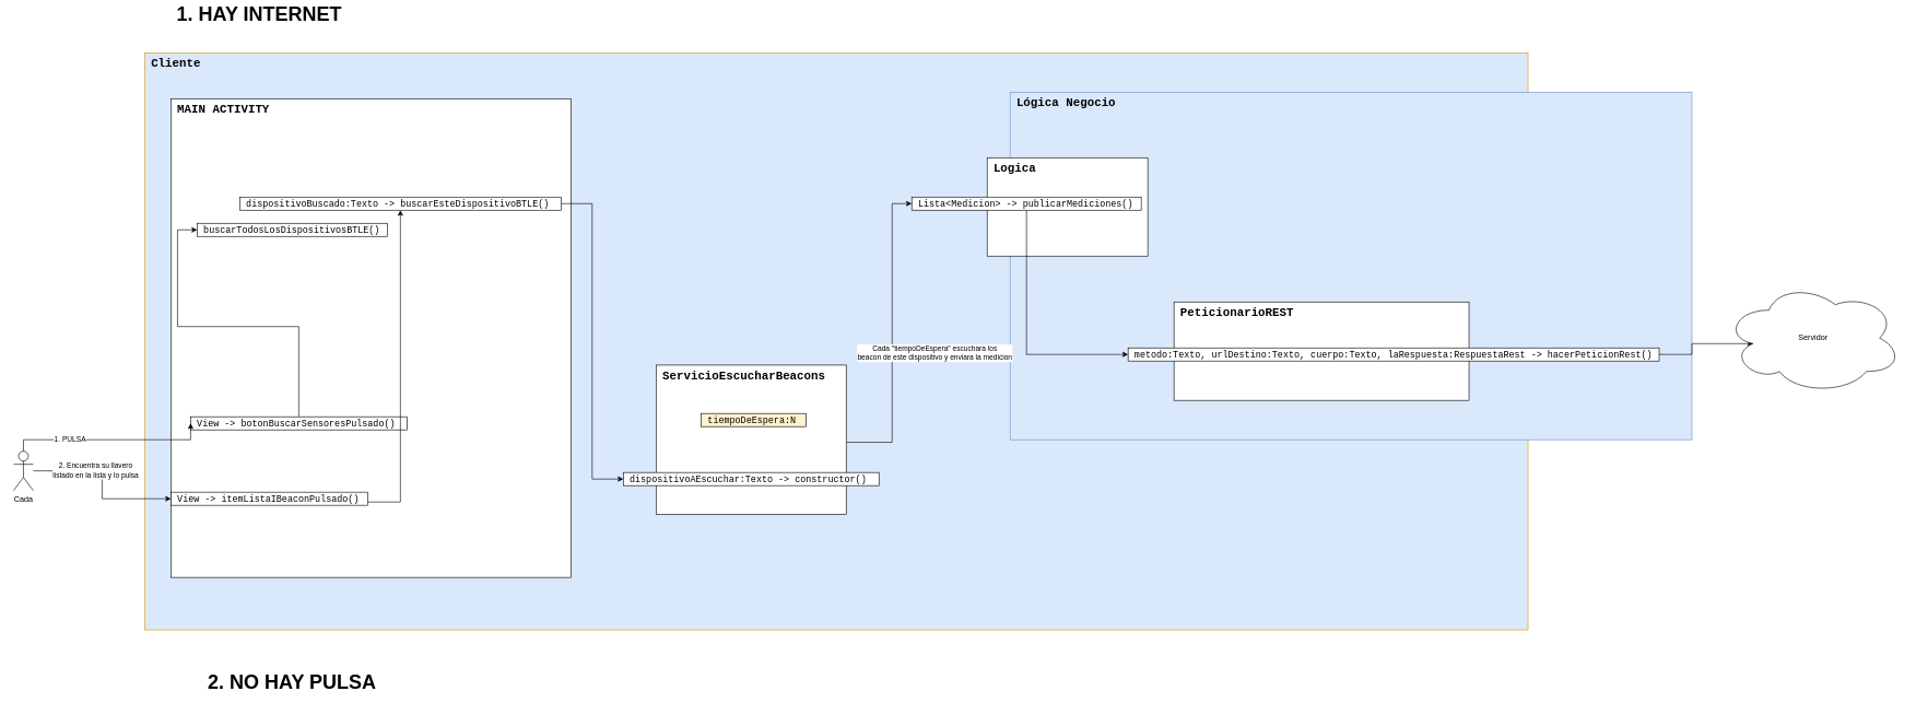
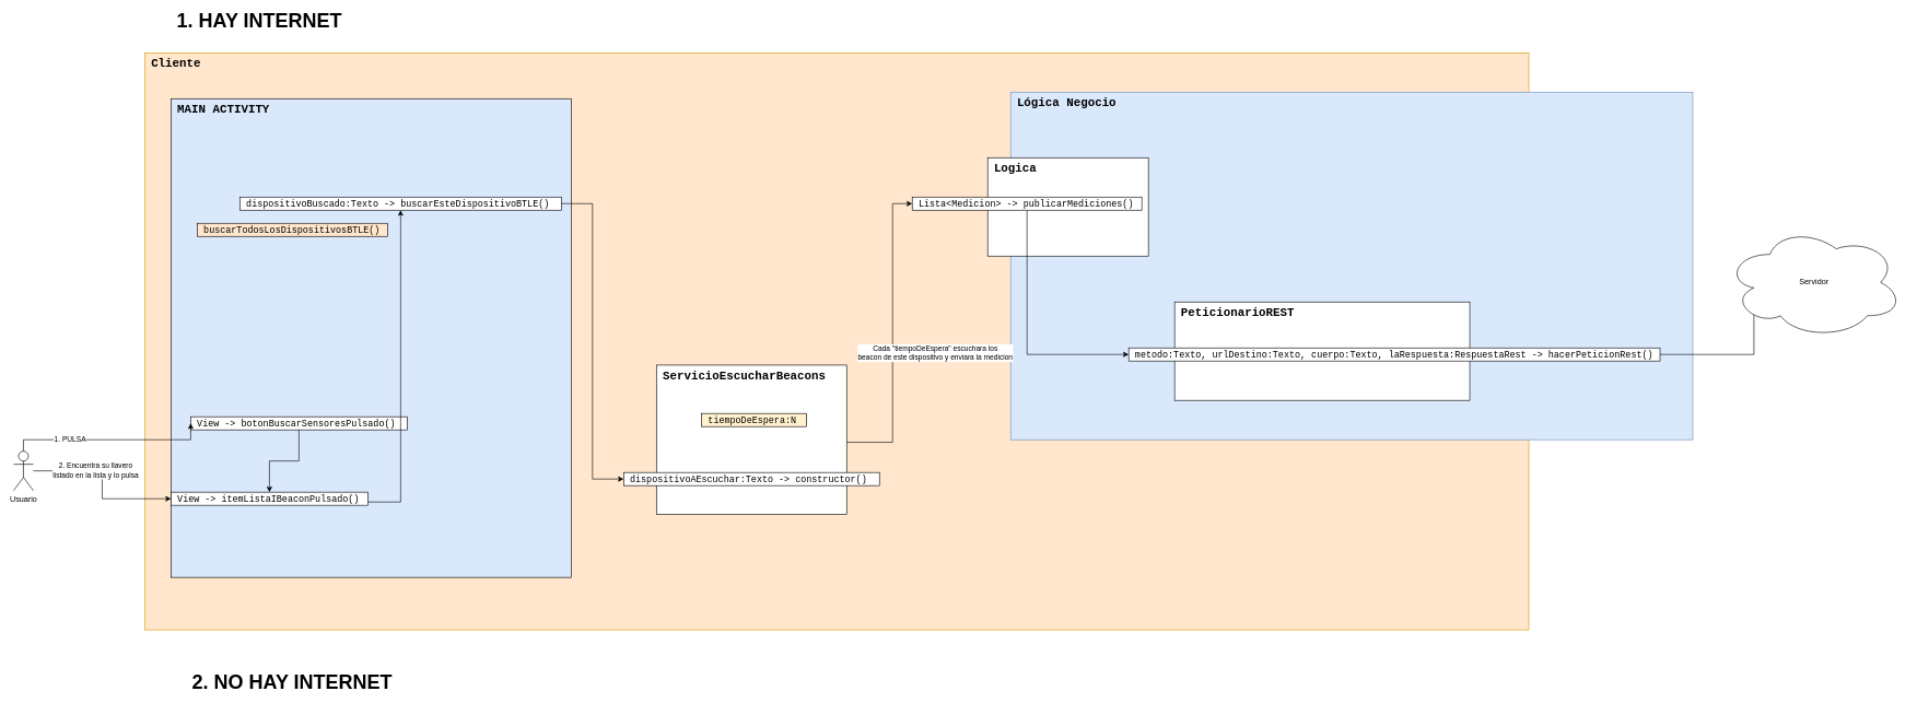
  <mxCell id="0" />
  <mxCell id="1" parent="0" />
- <mxCell id="2" value="&lt;font face=&quot;Courier New&quot; size=&quot;1&quot;&gt;&lt;b style=&quot;font-size: 18px&quot;&gt;Cliente&lt;/b&gt;&lt;/font&gt;" style="rounded=0;whiteSpace=wrap;html=1;align=left;verticalAlign=top;spacingLeft=8;fillColor=#dae8fc;strokeColor=#d79b00;" parent="1" vertex="1"><mxGeometry x="220" y="80" width="2110" height="880" as="geometry" /></mxCell>
+ <mxCell id="2" value="&lt;font face=&quot;Courier New&quot; size=&quot;1&quot;&gt;&lt;b style=&quot;font-size: 18px&quot;&gt;Cliente&lt;/b&gt;&lt;/font&gt;" style="rounded=0;whiteSpace=wrap;html=1;align=left;verticalAlign=top;spacingLeft=8;fillColor=#ffe6cc;strokeColor=#d79b00;" parent="1" vertex="1"><mxGeometry x="220" y="80" width="2110" height="880" as="geometry" /></mxCell>
  <mxCell id="3" value="&lt;font face=&quot;Courier New&quot; size=&quot;1&quot;&gt;&lt;b style=&quot;font-size: 18px&quot;&gt;Lógica Negocio&lt;/b&gt;&lt;/font&gt;" style="rounded=0;whiteSpace=wrap;html=1;align=left;verticalAlign=top;spacingLeft=8;fillColor=#dae8fc;strokeColor=#6c8ebf;" parent="1" vertex="1"><mxGeometry x="1540" y="140" width="1040" height="530" as="geometry" /></mxCell>
- <mxCell id="4" value="&lt;font face=&quot;Courier New&quot; size=&quot;1&quot;&gt;&lt;b style=&quot;font-size: 18px&quot;&gt;MAIN ACTIVITY&lt;/b&gt;&lt;/font&gt;" style="rounded=0;whiteSpace=wrap;html=1;align=left;verticalAlign=top;spacingLeft=8;" parent="1" vertex="1"><mxGeometry x="260" y="150" width="610" height="730" as="geometry" /></mxCell>
- <mxCell id="5" value="&lt;font style=&quot;font-size: 14px&quot;&gt;buscarTodosLosDispositivosBTLE()&lt;/font&gt;" style="rounded=0;whiteSpace=wrap;html=1;align=left;fontFamily=Courier New;autosize=1;spacingTop=2;spacingLeft=8;" parent="1" vertex="1"><mxGeometry x="300" y="340" width="290" height="20" as="geometry" /></mxCell>
+ <mxCell id="4" value="&lt;font face=&quot;Courier New&quot; size=&quot;1&quot;&gt;&lt;b style=&quot;font-size: 18px&quot;&gt;MAIN ACTIVITY&lt;/b&gt;&lt;/font&gt;" style="rounded=0;whiteSpace=wrap;html=1;align=left;verticalAlign=top;spacingLeft=8;fillColor=#dae8fc;" parent="1" vertex="1"><mxGeometry x="260" y="150" width="610" height="730" as="geometry" /></mxCell>
+ <mxCell id="5" value="&lt;font style=&quot;font-size: 14px&quot;&gt;buscarTodosLosDispositivosBTLE()&lt;/font&gt;" style="rounded=0;whiteSpace=wrap;html=1;align=left;fontFamily=Courier New;autosize=1;spacingTop=2;spacingLeft=8;fillColor=#ffe6cc;" parent="1" vertex="1"><mxGeometry x="300" y="340" width="290" height="20" as="geometry" /></mxCell>
  <mxCell id="6" style="edgeStyle=orthogonalEdgeStyle;rounded=0;orthogonalLoop=1;jettySize=auto;html=1;entryX=0;entryY=0.5;entryDx=0;entryDy=0;" parent="1" source="7" target="11" edge="1"><mxGeometry relative="1" as="geometry" /></mxCell>
  <mxCell id="7" value="&lt;font style=&quot;font-size: 14px&quot;&gt;dispositivoBuscado:Texto -&amp;gt; buscarEsteDispositivoBTLE()&lt;/font&gt;" style="rounded=0;whiteSpace=wrap;html=1;align=left;fontFamily=Courier New;autosize=1;spacingTop=2;spacingLeft=8;" parent="1" vertex="1"><mxGeometry x="365" y="300" width="490" height="20" as="geometry" /></mxCell>
  <mxCell id="8" style="edgeStyle=orthogonalEdgeStyle;rounded=0;orthogonalLoop=1;jettySize=auto;html=1;entryX=0;entryY=0.5;entryDx=0;entryDy=0;" parent="1" source="10" target="17" edge="1"><mxGeometry relative="1" as="geometry"><Array as="points"><mxPoint x="1360" y="674" /><mxPoint x="1360" y="310" /></Array></mxGeometry></mxCell>
  <mxCell id="9" value="Cada &quot;tiempoDeEspera&quot; escuchara los &lt;br&gt;beacon de este dispositivo y enviara la medicion" style="edgeLabel;html=1;align=center;verticalAlign=middle;resizable=0;points=[];" parent="8" vertex="1" connectable="0"><mxGeometry x="-0.596" y="1" relative="1" as="geometry"><mxPoint x="65" y="-113" as="offset" /></mxGeometry></mxCell>
  <mxCell id="10" value="&lt;font face=&quot;Courier New&quot; size=&quot;1&quot;&gt;&lt;b style=&quot;font-size: 18px&quot;&gt;ServicioEscucharBeacons&lt;/b&gt;&lt;/font&gt;" style="rounded=0;whiteSpace=wrap;html=1;align=left;verticalAlign=top;spacingLeft=8;" parent="1" vertex="1"><mxGeometry x="1000" y="556.25" width="290" height="227.5" as="geometry" /></mxCell>
  <mxCell id="11" value="&lt;font style=&quot;font-size: 14px&quot;&gt;dispositivoAEscuchar:Texto -&amp;gt; constructor()&lt;/font&gt;" style="rounded=0;whiteSpace=wrap;html=1;align=left;fontFamily=Courier New;autosize=1;spacingTop=2;spacingLeft=8;" parent="1" vertex="1"><mxGeometry x="950" y="720" width="390" height="20" as="geometry" /></mxCell>
- <mxCell id="12" style="edgeStyle=orthogonalEdgeStyle;rounded=0;orthogonalLoop=1;jettySize=auto;html=1;entryX=0;entryY=0.5;entryDx=0;entryDy=0;" parent="1" source="13" target="5" edge="1"><mxGeometry relative="1" as="geometry" /></mxCell>
+ <mxCell id="12" style="edgeStyle=orthogonalEdgeStyle;rounded=0;orthogonalLoop=1;jettySize=auto;html=1;" parent="1" source="13" target="22" edge="1"><mxGeometry relative="1" as="geometry" /></mxCell>
  <mxCell id="13" value="&lt;font style=&quot;font-size: 14px&quot;&gt;View -&amp;gt; botonBuscarSensoresPulsado()&lt;/font&gt;" style="rounded=0;whiteSpace=wrap;html=1;align=left;fontFamily=Courier New;autosize=1;spacingTop=2;spacingLeft=8;" parent="1" vertex="1"><mxGeometry x="290" y="635" width="330" height="20" as="geometry" /></mxCell>
  <mxCell id="14" value="&lt;span style=&quot;font-size: 14px&quot;&gt;tiempoDeEspera:N&lt;br&gt;&lt;/span&gt;" style="rounded=0;whiteSpace=wrap;html=1;align=left;fontFamily=Courier New;autosize=1;spacingTop=2;spacingLeft=8;fillColor=#fff2cc;" parent="1" vertex="1"><mxGeometry x="1069" y="630" width="160" height="20" as="geometry" /></mxCell>
  <mxCell id="15" value="&lt;font face=&quot;Courier New&quot; size=&quot;1&quot;&gt;&lt;b style=&quot;font-size: 18px&quot;&gt;Logica&lt;/b&gt;&lt;/font&gt;" style="rounded=0;whiteSpace=wrap;html=1;align=left;verticalAlign=top;spacingLeft=8;" parent="1" vertex="1"><mxGeometry x="1505" y="240" width="245" height="150" as="geometry" /></mxCell>
  <mxCell id="16" style="edgeStyle=orthogonalEdgeStyle;rounded=0;orthogonalLoop=1;jettySize=auto;html=1;entryX=0;entryY=0.5;entryDx=0;entryDy=0;" parent="1" source="17" target="20" edge="1"><mxGeometry relative="1" as="geometry" /></mxCell>
  <mxCell id="17" value="&lt;span style=&quot;font-size: 14px&quot;&gt;Lista&amp;lt;Medicion&amp;gt; -&amp;gt; publicarMediciones()&lt;br&gt;&lt;/span&gt;" style="rounded=0;whiteSpace=wrap;html=1;align=left;fontFamily=Courier New;autosize=1;spacingTop=2;spacingLeft=8;" parent="1" vertex="1"><mxGeometry x="1390" y="300" width="350" height="20" as="geometry" /></mxCell>
  <mxCell id="18" value="&lt;font face=&quot;Courier New&quot; size=&quot;1&quot;&gt;&lt;b style=&quot;font-size: 18px&quot;&gt;PeticionarioREST&lt;/b&gt;&lt;/font&gt;" style="rounded=0;whiteSpace=wrap;html=1;align=left;verticalAlign=top;spacingLeft=8;" parent="1" vertex="1"><mxGeometry x="1790" y="460" width="450" height="150" as="geometry" /></mxCell>
  <mxCell id="19" style="edgeStyle=orthogonalEdgeStyle;rounded=0;orthogonalLoop=1;jettySize=auto;html=1;entryX=0.16;entryY=0.55;entryDx=0;entryDy=0;entryPerimeter=0;" parent="1" source="20" target="28" edge="1"><mxGeometry relative="1" as="geometry" /></mxCell>
  <mxCell id="20" value="&lt;span style=&quot;font-size: 14px&quot;&gt;metodo:Texto, urlDestino:Texto, cuerpo:Texto, laRespuesta:RespuestaRest -&amp;gt; hacerPeticionRest()&lt;br&gt;&lt;/span&gt;" style="rounded=0;whiteSpace=wrap;html=1;align=left;fontFamily=Courier New;autosize=1;spacingTop=2;spacingLeft=8;" parent="1" vertex="1"><mxGeometry x="1720" y="530" width="810" height="20" as="geometry" /></mxCell>
  <mxCell id="21" style="edgeStyle=orthogonalEdgeStyle;rounded=0;orthogonalLoop=1;jettySize=auto;html=1;exitX=1;exitY=0.75;exitDx=0;exitDy=0;" parent="1" source="22" target="7" edge="1"><mxGeometry relative="1" as="geometry" /></mxCell>
  <mxCell id="22" value="&lt;font style=&quot;font-size: 14px&quot;&gt;View -&amp;gt; itemListaIBeaconPulsado()&lt;/font&gt;" style="rounded=0;whiteSpace=wrap;html=1;align=left;fontFamily=Courier New;autosize=1;spacingTop=2;spacingLeft=8;" parent="1" vertex="1"><mxGeometry x="260" y="750" width="300" height="20" as="geometry" /></mxCell>
  <mxCell id="23" style="edgeStyle=orthogonalEdgeStyle;rounded=0;orthogonalLoop=1;jettySize=auto;html=1;entryX=0;entryY=0.5;entryDx=0;entryDy=0;" parent="1" source="27" target="13" edge="1"><mxGeometry relative="1" as="geometry"><Array as="points"><mxPoint x="35" y="670" /></Array></mxGeometry></mxCell>
  <mxCell id="24" value="1. PULSA" style="edgeLabel;html=1;align=center;verticalAlign=middle;resizable=0;points=[];" parent="23" vertex="1" connectable="0"><mxGeometry x="-0.411" y="1" relative="1" as="geometry"><mxPoint as="offset" /></mxGeometry></mxCell>
  <mxCell id="25" style="edgeStyle=orthogonalEdgeStyle;rounded=0;orthogonalLoop=1;jettySize=auto;html=1;entryX=0;entryY=0.5;entryDx=0;entryDy=0;" parent="1" source="27" target="22" edge="1"><mxGeometry relative="1" as="geometry" /></mxCell>
  <mxCell id="26" value="2. Encuentra su llavero &lt;br&gt;listado en la lista y lo pulsa" style="edgeLabel;html=1;align=center;verticalAlign=middle;resizable=0;points=[];" parent="25" vertex="1" connectable="0"><mxGeometry x="-0.257" y="1" relative="1" as="geometry"><mxPoint as="offset" /></mxGeometry></mxCell>
- <mxCell id="27" value="Cada" style="shape=umlActor;verticalLabelPosition=bottom;verticalAlign=top;html=1;outlineConnect=0;" parent="1" vertex="1"><mxGeometry x="20" y="687.5" width="30" height="60" as="geometry" /></mxCell>
- <mxCell id="28" value="Servidor" style="ellipse;shape=cloud;whiteSpace=wrap;html=1;" parent="1" vertex="1"><mxGeometry x="2630" y="430" width="270" height="170" as="geometry" /></mxCell>
- <mxCell id="29" value="1. HAY INTERNET" style="text;html=1;strokeColor=none;fillColor=none;align=center;verticalAlign=middle;whiteSpace=wrap;rounded=0;fontSize=30;fontStyle=1" vertex="1" parent="1"><mxGeometry x="250" y="10" width="290" height="20" as="geometry" /></mxCell>
- <mxCell id="30" value="2. NO HAY PULSA" style="text;html=1;strokeColor=none;fillColor=none;align=center;verticalAlign=middle;whiteSpace=wrap;rounded=0;fontSize=30;fontStyle=1" vertex="1" parent="1"><mxGeometry x="240" y="1030" width="410" height="20" as="geometry" /></mxCell>
+ <mxCell id="27" value="Usuario" style="shape=umlActor;verticalLabelPosition=bottom;verticalAlign=top;html=1;outlineConnect=0;" parent="1" vertex="1"><mxGeometry x="20" y="687.5" width="30" height="60" as="geometry" /></mxCell>
+ <mxCell id="28" value="Servidor" style="ellipse;shape=cloud;whiteSpace=wrap;html=1;" parent="1" vertex="1"><mxGeometry x="2630" y="345" width="270" height="170" as="geometry" /></mxCell>
+ <mxCell id="29" value="1. HAY INTERNET" style="text;html=1;strokeColor=none;fillColor=none;align=center;verticalAlign=middle;whiteSpace=wrap;rounded=0;fontSize=30;fontStyle=1" vertex="1" parent="1"><mxGeometry x="250" y="20" width="290" height="20" as="geometry" /></mxCell>
+ <mxCell id="30" value="2. NO HAY INTERNET" style="text;html=1;strokeColor=none;fillColor=none;align=center;verticalAlign=middle;whiteSpace=wrap;rounded=0;fontSize=30;fontStyle=1" vertex="1" parent="1"><mxGeometry x="240" y="1030" width="410" height="20" as="geometry" /></mxCell>
